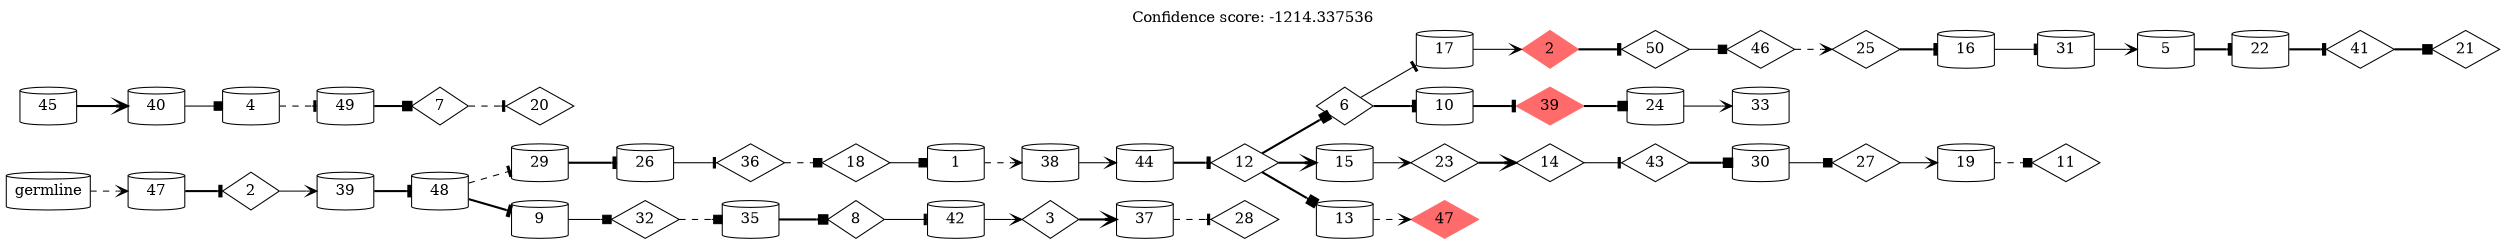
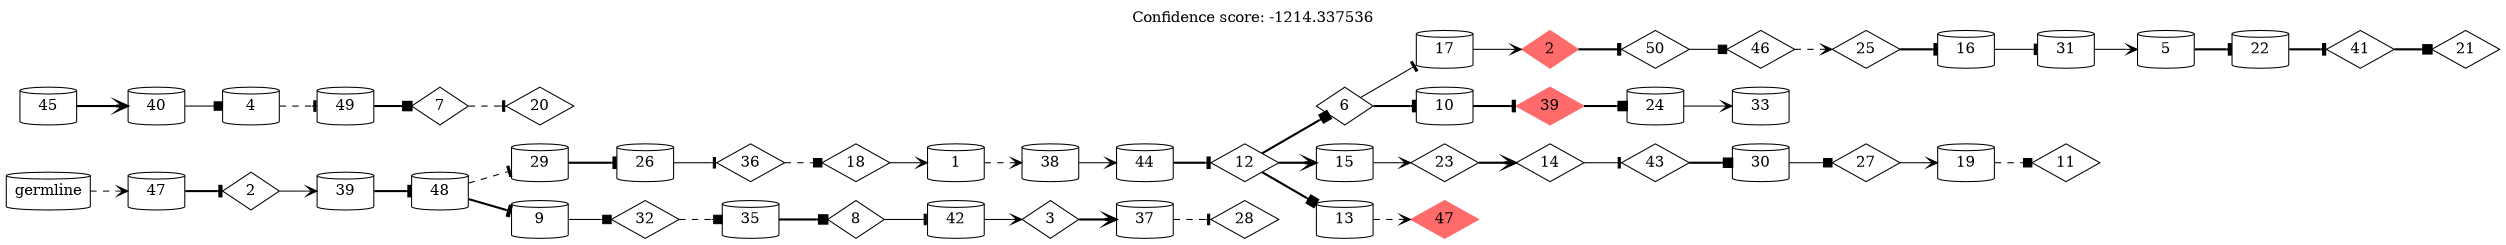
  digraph {
    label="Confidence score: -1214.337536"
    labelloc=t
    rankdir=LR
    node [shape=cylinder]
    edge [arrowhead=tee style=bold]
    n1 [label=41 shape=diamond]
    n2 [label=21 shape=diamond]
    n3 [label=22]
    n4 [label=5]
    n5 [label=31]
    n6 [label=16]
    n7 [label=25 shape=diamond]
    n8 [label=46 shape=diamond]
    n9 [label=50 shape=diamond]
    n10 [color=indianred1 label=2 shape=diamond style=filled]
    n11 [label=17]
    n12 [label=24]
    n13 [label=33]
    n14 [color=indianred1 label=39 shape=diamond style=filled]
    n15 [label=10]
    n16 [label=6 shape=diamond]
    n17 [label=19]
    n18 [label=11 shape=diamond]
    n19 [label=27 shape=diamond]
    n20 [label=30]
    n21 [label=43 shape=diamond]
    n22 [label=14 shape=diamond]
    n23 [label=23 shape=diamond]
    n24 [label=15]
    n25 [label=12 shape=diamond]
    n26 [label=13]
    n27 [label=44]
    n28 [label=38]
    n29 [label=1]
    n30 [label=18 shape=diamond]
    n31 [label=36 shape=diamond]
    n32 [label=26]
    n33 [label=29]
    n34 [label=7 shape=diamond]
    n35 [label=20 shape=diamond]
    n36 [label=49]
    n37 [label=4]
    n38 [label=40]
    n39 [label=45]
    n40 [color=indianred1 label=47 shape=diamond style=filled]
    n41 [label=28 shape=diamond]
    n42 [label=37]
    n43 [label=3 shape=diamond]
    n44 [label=42]
    n45 [label=8 shape=diamond]
    n46 [label=35]
    n47 [label=32 shape=diamond]
    n48 [label=9]
    n49 [label=48]
    n50 [label=39]
    n51 [label=2 shape=diamond]
    n52 [label=47]
    n53 [label=germline]
    n1 -> n2 [arrowhead=box]
    n3 -> n1
    n4 -> n3
    n5 -> n4 [arrowhead=vee style=solid]
    n6 -> n5 [style=solid]
    n7 -> n6
    n8 -> n7 [arrowhead=vee style=dashed]
    n9 -> n8 [arrowhead=box style=solid]
    n10 -> n9
    n11 -> n10 [arrowhead=vee style=solid]
    n12 -> n13 [arrowhead=vee style=solid]
    n14 -> n12 [arrowhead=box]
    n15 -> n14
    n16 -> n11 [style=solid]
    n16 -> n15
    n17 -> n18 [arrowhead=box style=dashed]
    n19 -> n17 [arrowhead=vee style=solid]
    n20 -> n19 [arrowhead=box style=solid]
    n21 -> n20 [arrowhead=box]
    n22 -> n21 [style=solid]
    n23 -> n22 [arrowhead=vee]
    n24 -> n23 [arrowhead=vee style=solid]
    n25 -> n16 [arrowhead=box]
    n25 -> n24 [arrowhead=vee]
    n25 -> n26 [arrowhead=box]
    n26 -> n40 [arrowhead=vee style=dashed]
    n27 -> n25
    n28 -> n27 [arrowhead=vee style=solid]
    n29 -> n28 [arrowhead=vee style=dashed]
-   n30 -> n29 [arrowhead=box style=solid]
+   n30 -> n29 [arrowhead=vee style=solid]
    n31 -> n30 [arrowhead=box style=dashed]
    n32 -> n31 [style=solid]
    n33 -> n32
    n34 -> n35 [style=dashed]
    n36 -> n34 [arrowhead=box]
    n37 -> n36 [style=dashed]
    n38 -> n37 [arrowhead=box style=solid]
    n39 -> n38 [arrowhead=vee]
    n42 -> n41 [style=dashed]
    n43 -> n42 [arrowhead=vee]
    n44 -> n43 [arrowhead=vee style=solid]
    n45 -> n44 [style=solid]
    n46 -> n45 [arrowhead=box]
    n47 -> n46 [arrowhead=box style=dashed]
    n48 -> n47 [arrowhead=box style=solid]
    n49 -> n33 [style=dashed]
    n49 -> n48
    n50 -> n49
    n51 -> n50 [arrowhead=vee style=solid]
    n52 -> n51
    n53 -> n52 [arrowhead=vee style=dashed]
  }
